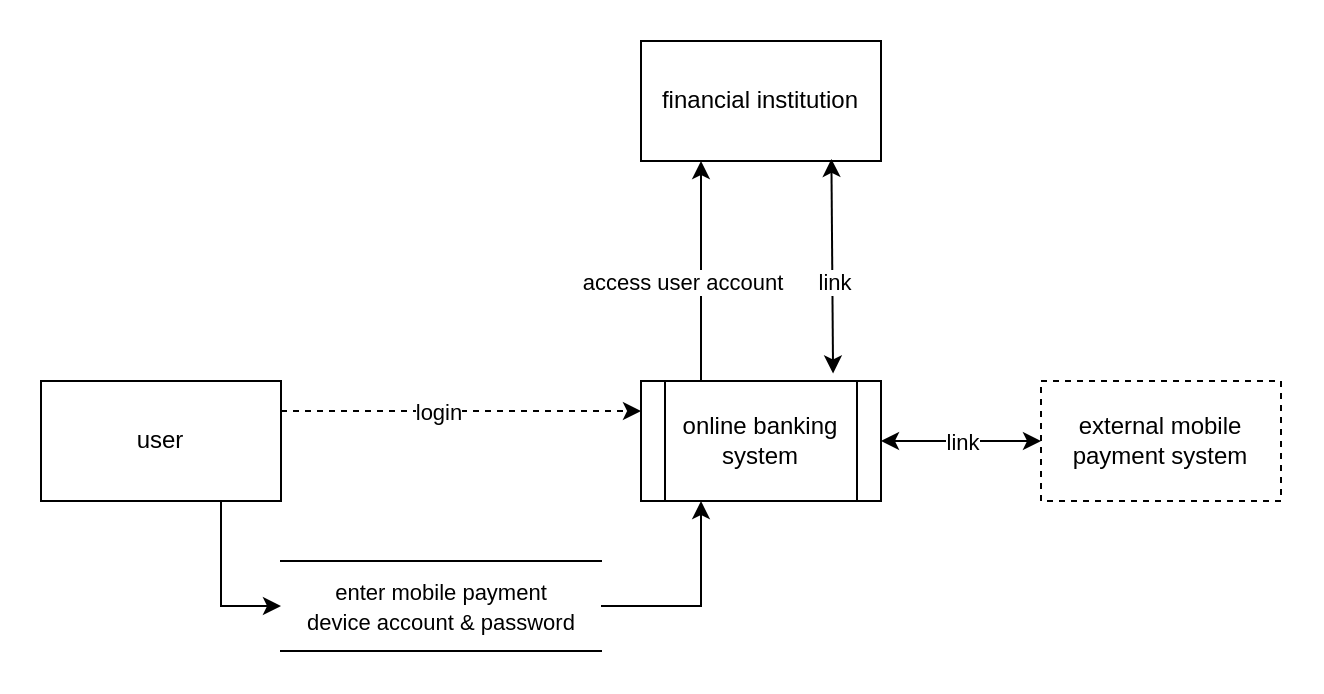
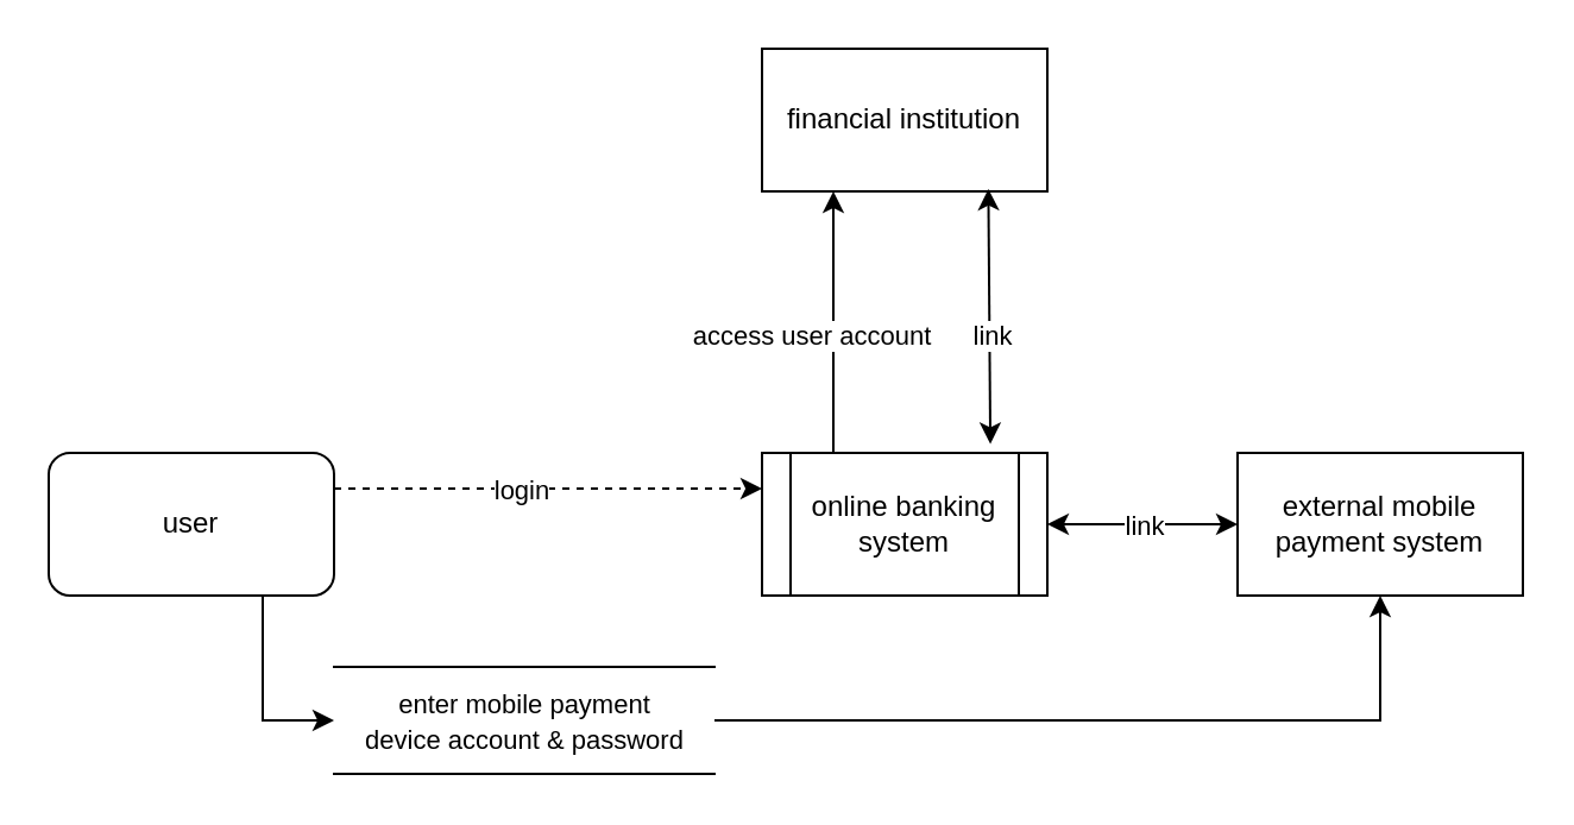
  <mxCell id="0" />
  <mxCell id="1" parent="0" />
  <mxCell id="2" style="edgeStyle=orthogonalEdgeStyle;rounded=0;orthogonalLoop=1;jettySize=auto;html=1;exitX=0.25;exitY=0;exitDx=0;exitDy=0;entryX=0.25;entryY=1;entryDx=0;entryDy=0;" parent="1" source="4" target="10" edge="1"><mxGeometry relative="1" as="geometry" /></mxCell>
  <mxCell id="3" value="access user account" style="edgeLabel;html=1;align=center;verticalAlign=middle;resizable=0;points=[];" parent="2" vertex="1" connectable="0"><mxGeometry x="0.26" relative="1" as="geometry"><mxPoint x="-10" y="19" as="offset" /></mxGeometry></mxCell>
  <mxCell id="4" value="online banking system" style="shape=process;whiteSpace=wrap;html=1;backgroundOutline=1;" parent="1" vertex="1"><mxGeometry x="320" y="190" width="120" height="60" as="geometry" /></mxCell>
  <mxCell id="5" style="edgeStyle=orthogonalEdgeStyle;rounded=0;orthogonalLoop=1;jettySize=auto;html=1;exitX=1;exitY=0.25;exitDx=0;exitDy=0;entryX=0;entryY=0.25;entryDx=0;entryDy=0;dashed=1;" parent="1" source="8" target="4" edge="1"><mxGeometry relative="1" as="geometry" /></mxCell>
  <mxCell id="6" value="login" style="edgeLabel;html=1;align=center;verticalAlign=middle;resizable=0;points=[];" parent="5" vertex="1" connectable="0"><mxGeometry x="-0.342" relative="1" as="geometry"><mxPoint x="19" as="offset" /></mxGeometry></mxCell>
  <mxCell id="7" style="edgeStyle=orthogonalEdgeStyle;rounded=0;orthogonalLoop=1;jettySize=auto;html=1;exitX=0.75;exitY=1;exitDx=0;exitDy=0;entryX=0;entryY=0.5;entryDx=0;entryDy=0;" edge="1" parent="1" source="8" target="16"><mxGeometry relative="1" as="geometry" /></mxCell>
- <mxCell id="8" value="user" style="rounded=0;whiteSpace=wrap;html=1;" parent="1" vertex="1"><mxGeometry x="20" y="190" width="120" height="60" as="geometry" /></mxCell>
- <mxCell id="9" value="external mobile payment system" style="rounded=0;whiteSpace=wrap;html=1;dashed=1;" parent="1" vertex="1"><mxGeometry x="520" y="190" width="120" height="60" as="geometry" /></mxCell>
+ <mxCell id="8" value="user" style="whiteSpace=wrap;html=1;rounded=1;" parent="1" vertex="1"><mxGeometry x="20" y="190" width="120" height="60" as="geometry" /></mxCell>
+ <mxCell id="9" value="external mobile payment system" style="rounded=0;whiteSpace=wrap;html=1;" parent="1" vertex="1"><mxGeometry x="520" y="190" width="120" height="60" as="geometry" /></mxCell>
  <mxCell id="10" value="financial institution" style="rounded=0;whiteSpace=wrap;html=1;" parent="1" vertex="1"><mxGeometry x="320" y="20" width="120" height="60" as="geometry" /></mxCell>
  <mxCell id="11" value="" style="endArrow=classic;startArrow=classic;html=1;exitX=1;exitY=0.5;exitDx=0;exitDy=0;entryX=0;entryY=0.5;entryDx=0;entryDy=0;" parent="1" source="4" target="9" edge="1"><mxGeometry width="50" height="50" relative="1" as="geometry"><mxPoint x="480" y="260" as="sourcePoint" /><mxPoint x="530" y="210" as="targetPoint" /></mxGeometry></mxCell>
  <mxCell id="12" value="link" style="edgeLabel;html=1;align=center;verticalAlign=middle;resizable=0;points=[];" parent="11" vertex="1" connectable="0"><mxGeometry x="-0.234" y="-1" relative="1" as="geometry"><mxPoint x="9" y="-1" as="offset" /></mxGeometry></mxCell>
  <mxCell id="13" value="" style="endArrow=classic;startArrow=classic;html=1;exitX=0.817;exitY=-0.063;exitDx=0;exitDy=0;exitPerimeter=0;entryX=0.81;entryY=0.983;entryDx=0;entryDy=0;entryPerimeter=0;" parent="1" edge="1"><mxGeometry width="50" height="50" relative="1" as="geometry"><mxPoint x="416.04" y="186.22" as="sourcePoint" /><mxPoint x="415.2" y="78.98" as="targetPoint" /></mxGeometry></mxCell>
  <mxCell id="14" value="link" style="edgeLabel;html=1;align=center;verticalAlign=middle;resizable=0;points=[];" parent="13" vertex="1" connectable="0"><mxGeometry x="-0.556" y="-1" relative="1" as="geometry"><mxPoint y="-22.21" as="offset" /></mxGeometry></mxCell>
- <mxCell id="15" style="edgeStyle=orthogonalEdgeStyle;rounded=0;orthogonalLoop=1;jettySize=auto;html=1;exitX=1;exitY=0.5;exitDx=0;exitDy=0;entryX=0.25;entryY=1;entryDx=0;entryDy=0;" edge="1" parent="1" source="16" target="4"><mxGeometry relative="1" as="geometry" /></mxCell>
+ <mxCell id="15" style="edgeStyle=orthogonalEdgeStyle;rounded=0;orthogonalLoop=1;jettySize=auto;html=1;exitX=1;exitY=0.5;exitDx=0;exitDy=0;" edge="1" parent="1" source="16" target="9"><mxGeometry relative="1" as="geometry" /></mxCell>
  <mxCell id="16" value="&lt;span style=&quot;font-size: 11px ; background-color: rgb(255 , 255 , 255)&quot;&gt;enter mobile payment&lt;/span&gt;&lt;br style=&quot;font-size: 11px&quot;&gt;&lt;span style=&quot;font-size: 11px ; background-color: rgb(255 , 255 , 255)&quot;&gt;device account &amp;amp; password&lt;/span&gt;" style="html=1;dashed=0;whitespace=wrap;shape=partialRectangle;right=0;left=0;" vertex="1" parent="1"><mxGeometry x="140" y="280" width="160" height="45" as="geometry" /></mxCell>
